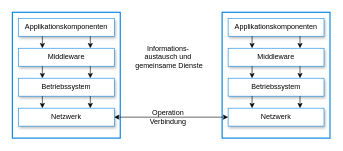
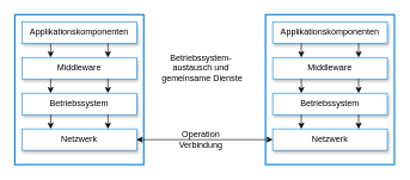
  <mxCell id="0" />
  <mxCell id="1" parent="0" />
  <mxCell id="2" value="" style="whiteSpace=wrap;html=1;imageAspect=0;fillColor=#FFFFFF;strokeColor=#1088E3;strokeWidth=2;" vertex="1" parent="1"><mxGeometry x="20" y="20" width="180" height="210" as="geometry" /></mxCell>
  <mxCell id="3" value="Applikationskomponenten" style="whiteSpace=wrap;html=1;imageAspect=0;fillColor=#FFFFFF;strokeColor=#1088E3;strokeWidth=1;shadow=1;" vertex="1" parent="1"><mxGeometry x="30" y="30" width="160" height="30" as="geometry" /></mxCell>
  <mxCell id="4" value="Middleware" style="whiteSpace=wrap;html=1;imageAspect=0;fillColor=#FFFFFF;strokeColor=#1088E3;strokeWidth=1;shadow=1;" vertex="1" parent="1"><mxGeometry x="30" y="80" width="160" height="30" as="geometry" /></mxCell>
  <mxCell id="5" value="Betriebssystem" style="whiteSpace=wrap;html=1;imageAspect=0;fillColor=#FFFFFF;strokeColor=#1088E3;strokeWidth=1;shadow=1;" vertex="1" parent="1"><mxGeometry x="30" y="130" width="160" height="30" as="geometry" /></mxCell>
  <mxCell id="6" value="Netzwerk" style="whiteSpace=wrap;html=1;imageAspect=0;fillColor=#FFFFFF;strokeColor=#1088E3;strokeWidth=1;shadow=1;" vertex="1" parent="1"><mxGeometry x="30" y="180" width="160" height="30" as="geometry" /></mxCell>
  <mxCell id="7" value="" style="endArrow=classic;html=1;rounded=0;exitX=0.25;exitY=1;exitDx=0;exitDy=0;entryX=0.25;entryY=0;entryDx=0;entryDy=0;" edge="1" parent="1" source="3" target="4"><mxGeometry width="50" height="50" relative="1" as="geometry"><mxPoint x="290" y="230" as="sourcePoint" /><mxPoint x="340" y="180" as="targetPoint" /></mxGeometry></mxCell>
  <mxCell id="8" value="" style="endArrow=classic;html=1;rounded=0;exitX=0.75;exitY=1;exitDx=0;exitDy=0;entryX=0.75;entryY=0;entryDx=0;entryDy=0;" edge="1" parent="1" source="3" target="4"><mxGeometry width="50" height="50" relative="1" as="geometry"><mxPoint x="80" y="70" as="sourcePoint" /><mxPoint x="80" y="90" as="targetPoint" /></mxGeometry></mxCell>
  <mxCell id="9" value="" style="endArrow=classic;html=1;rounded=0;exitX=0.75;exitY=1;exitDx=0;exitDy=0;entryX=0.75;entryY=0;entryDx=0;entryDy=0;" edge="1" parent="1" source="4" target="5"><mxGeometry width="50" height="50" relative="1" as="geometry"><mxPoint x="160" y="70" as="sourcePoint" /><mxPoint x="160" y="90" as="targetPoint" /></mxGeometry></mxCell>
  <mxCell id="10" value="" style="endArrow=classic;html=1;rounded=0;exitX=0.25;exitY=1;exitDx=0;exitDy=0;entryX=0.25;entryY=0;entryDx=0;entryDy=0;" edge="1" parent="1" source="4" target="5"><mxGeometry width="50" height="50" relative="1" as="geometry"><mxPoint x="160" y="120" as="sourcePoint" /><mxPoint x="160" y="140" as="targetPoint" /></mxGeometry></mxCell>
  <mxCell id="11" value="" style="endArrow=classic;html=1;rounded=0;exitX=0.25;exitY=1;exitDx=0;exitDy=0;entryX=0.25;entryY=0;entryDx=0;entryDy=0;" edge="1" parent="1" source="5" target="6"><mxGeometry width="50" height="50" relative="1" as="geometry"><mxPoint x="170" y="130" as="sourcePoint" /><mxPoint x="170" y="150" as="targetPoint" /></mxGeometry></mxCell>
  <mxCell id="12" value="" style="endArrow=classic;html=1;rounded=0;exitX=0.75;exitY=1;exitDx=0;exitDy=0;entryX=0.75;entryY=0;entryDx=0;entryDy=0;" edge="1" parent="1" source="5" target="6"><mxGeometry width="50" height="50" relative="1" as="geometry"><mxPoint x="180" y="140" as="sourcePoint" /><mxPoint x="180" y="160" as="targetPoint" /></mxGeometry></mxCell>
  <mxCell id="13" value="" style="whiteSpace=wrap;html=1;imageAspect=0;fillColor=#FFFFFF;strokeColor=#1088E3;strokeWidth=2;" vertex="1" parent="1"><mxGeometry x="370" y="20" width="180" height="210" as="geometry" /></mxCell>
  <mxCell id="14" value="Applikationskomponenten" style="whiteSpace=wrap;html=1;imageAspect=0;fillColor=#FFFFFF;strokeColor=#1088E3;strokeWidth=1;shadow=1;" vertex="1" parent="1"><mxGeometry x="380" y="30" width="160" height="30" as="geometry" /></mxCell>
  <mxCell id="15" value="Middleware" style="whiteSpace=wrap;html=1;imageAspect=0;fillColor=#FFFFFF;strokeColor=#1088E3;strokeWidth=1;shadow=1;" vertex="1" parent="1"><mxGeometry x="380" y="80" width="160" height="30" as="geometry" /></mxCell>
  <mxCell id="16" value="Betriebssystem" style="whiteSpace=wrap;html=1;imageAspect=0;fillColor=#FFFFFF;strokeColor=#1088E3;strokeWidth=1;shadow=1;" vertex="1" parent="1"><mxGeometry x="380" y="130" width="160" height="30" as="geometry" /></mxCell>
  <mxCell id="17" value="Netzwerk" style="whiteSpace=wrap;html=1;imageAspect=0;fillColor=#FFFFFF;strokeColor=#1088E3;strokeWidth=1;shadow=1;" vertex="1" parent="1"><mxGeometry x="380" y="180" width="160" height="30" as="geometry" /></mxCell>
  <mxCell id="18" value="" style="endArrow=classic;html=1;rounded=0;exitX=0.25;exitY=1;exitDx=0;exitDy=0;entryX=0.25;entryY=0;entryDx=0;entryDy=0;" edge="1" parent="1" source="14" target="15"><mxGeometry width="50" height="50" relative="1" as="geometry"><mxPoint x="640" y="230" as="sourcePoint" /><mxPoint x="690" y="180" as="targetPoint" /></mxGeometry></mxCell>
  <mxCell id="19" value="" style="endArrow=classic;html=1;rounded=0;exitX=0.75;exitY=1;exitDx=0;exitDy=0;entryX=0.75;entryY=0;entryDx=0;entryDy=0;" edge="1" parent="1" source="14" target="15"><mxGeometry width="50" height="50" relative="1" as="geometry"><mxPoint x="430" y="70" as="sourcePoint" /><mxPoint x="430" y="90" as="targetPoint" /></mxGeometry></mxCell>
  <mxCell id="20" value="" style="endArrow=classic;html=1;rounded=0;exitX=0.75;exitY=1;exitDx=0;exitDy=0;entryX=0.75;entryY=0;entryDx=0;entryDy=0;" edge="1" parent="1" source="15" target="16"><mxGeometry width="50" height="50" relative="1" as="geometry"><mxPoint x="510" y="70" as="sourcePoint" /><mxPoint x="510" y="90" as="targetPoint" /></mxGeometry></mxCell>
  <mxCell id="21" value="" style="endArrow=classic;html=1;rounded=0;exitX=0.25;exitY=1;exitDx=0;exitDy=0;entryX=0.25;entryY=0;entryDx=0;entryDy=0;" edge="1" parent="1" source="15" target="16"><mxGeometry width="50" height="50" relative="1" as="geometry"><mxPoint x="510" y="120" as="sourcePoint" /><mxPoint x="510" y="140" as="targetPoint" /></mxGeometry></mxCell>
  <mxCell id="22" value="" style="endArrow=classic;html=1;rounded=0;exitX=0.25;exitY=1;exitDx=0;exitDy=0;entryX=0.25;entryY=0;entryDx=0;entryDy=0;" edge="1" parent="1" source="16" target="17"><mxGeometry width="50" height="50" relative="1" as="geometry"><mxPoint x="520" y="130" as="sourcePoint" /><mxPoint x="520" y="150" as="targetPoint" /></mxGeometry></mxCell>
  <mxCell id="23" value="" style="endArrow=classic;html=1;rounded=0;exitX=0.75;exitY=1;exitDx=0;exitDy=0;entryX=0.75;entryY=0;entryDx=0;entryDy=0;" edge="1" parent="1" source="16" target="17"><mxGeometry width="50" height="50" relative="1" as="geometry"><mxPoint x="530" y="140" as="sourcePoint" /><mxPoint x="530" y="160" as="targetPoint" /></mxGeometry></mxCell>
- <mxCell id="24" value="Informations-&lt;br&gt;austausch und&lt;br&gt;&amp;nbsp;gemeinsame Dienste" style="text;html=1;strokeColor=none;fillColor=none;align=center;verticalAlign=middle;whiteSpace=wrap;rounded=0;shadow=1;" vertex="1" parent="1"><mxGeometry x="210" y="70" width="140" height="50" as="geometry" /></mxCell>
+ <mxCell id="24" value="Betriebssystem-&lt;br&gt;austausch und&lt;br&gt;&amp;nbsp;gemeinsame Dienste" style="text;html=1;strokeColor=none;fillColor=none;align=center;verticalAlign=middle;whiteSpace=wrap;rounded=0;shadow=1;" vertex="1" parent="1"><mxGeometry x="210" y="70" width="140" height="50" as="geometry" /></mxCell>
  <mxCell id="25" value="Operation Verbindung" style="text;html=1;strokeColor=none;fillColor=none;align=center;verticalAlign=middle;whiteSpace=wrap;rounded=0;shadow=1;" vertex="1" parent="1"><mxGeometry x="250" y="180" width="60" height="30" as="geometry" /></mxCell>
  <mxCell id="26" value="" style="endArrow=classic;startArrow=classic;html=1;rounded=0;exitX=1;exitY=0.5;exitDx=0;exitDy=0;entryX=0;entryY=0.5;entryDx=0;entryDy=0;" edge="1" parent="1" source="6" target="17"><mxGeometry width="50" height="50" relative="1" as="geometry"><mxPoint x="290" y="210" as="sourcePoint" /><mxPoint x="340" y="160" as="targetPoint" /></mxGeometry></mxCell>
